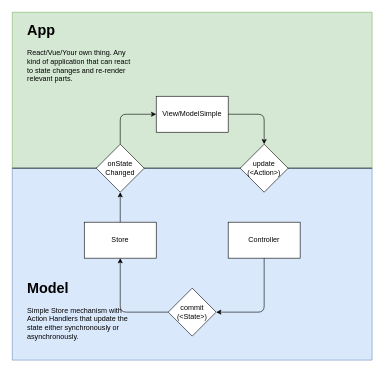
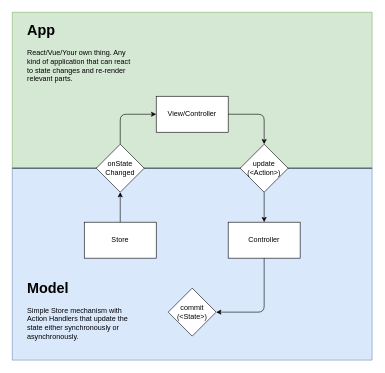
  <mxCell id="0" />
  <mxCell id="1" parent="0" />
  <mxCell id="2" value="" style="verticalLabelPosition=bottom;verticalAlign=top;html=1;shape=mxgraph.basic.rect;fillColor=#d5e8d4;fillColor2=none;strokeColor=#82b366;strokeWidth=1;size=20;indent=5;" vertex="1" parent="1"><mxGeometry width="600" height="260" as="geometry" x="20" y="20" /></mxCell>
  <mxCell id="3" value="" style="verticalLabelPosition=bottom;verticalAlign=top;html=1;shape=mxgraph.basic.rect;fillColor=#dae8fc;fillColor2=none;strokeColor=#6c8ebf;strokeWidth=1;size=20;indent=5;" vertex="1" parent="1"><mxGeometry y="280" width="600" height="320" as="geometry" x="20" /></mxCell>
  <mxCell id="4" value="" style="endArrow=none;html=1;" edge="1" parent="1"><mxGeometry width="50" height="50" relative="1" as="geometry"><mxPoint y="280" as="sourcePoint" x="20" /><mxPoint x="620" y="280" as="targetPoint" /></mxGeometry></mxCell>
- <mxCell id="5" value="View/ModelSimple" style="rounded=0;whiteSpace=wrap;html=1;" vertex="1" parent="1"><mxGeometry x="260" y="160" width="120" height="60" as="geometry" /></mxCell>
+ <mxCell id="5" value="View/Controller" style="rounded=0;whiteSpace=wrap;html=1;" vertex="1" parent="1"><mxGeometry x="260" y="160" width="120" height="60" as="geometry" /></mxCell>
  <mxCell id="6" value="Controller" style="rounded=0;whiteSpace=wrap;html=1;" vertex="1" parent="1"><mxGeometry x="380" y="370" width="120" height="60" as="geometry" /></mxCell>
  <mxCell id="7" value="" style="endArrow=classic;html=1;exitX=1;exitY=0.5;exitDx=0;exitDy=0;entryX=0.5;entryY=0;entryDx=0;entryDy=0;edgeStyle=orthogonalEdgeStyle;" edge="1" parent="1" source="5" target="8"><mxGeometry width="50" height="50" relative="1" as="geometry"><mxPoint x="450" y="210" as="sourcePoint" /><mxPoint x="500" y="160" as="targetPoint" /></mxGeometry></mxCell>
  <mxCell id="8" value="update&lt;br&gt;(&amp;lt;Action&amp;gt;)" style="rhombus;whiteSpace=wrap;html=1;" vertex="1" parent="1"><mxGeometry x="400" y="240" width="80" height="80" as="geometry" /></mxCell>
+ <mxCell id="9" value="" style="endArrow=classic;html=1;exitX=0.5;exitY=1;exitDx=0;exitDy=0;entryX=0.5;entryY=0;entryDx=0;entryDy=0;" edge="1" parent="1" source="8" target="6"><mxGeometry width="50" height="50" relative="1" as="geometry"><mxPoint x="570" y="360" as="sourcePoint" /><mxPoint x="620" y="310" as="targetPoint" /></mxGeometry></mxCell>
  <mxCell id="10" value="commit&lt;br&gt;(&amp;lt;State&amp;gt;)" style="rhombus;whiteSpace=wrap;html=1;" vertex="1" parent="1"><mxGeometry x="280" y="480" width="80" height="80" as="geometry" /></mxCell>
  <mxCell id="11" value="" style="endArrow=classic;html=1;exitX=0.5;exitY=1;exitDx=0;exitDy=0;entryX=1;entryY=0.5;entryDx=0;entryDy=0;edgeStyle=orthogonalEdgeStyle;" edge="1" parent="1" source="6" target="10"><mxGeometry width="50" height="50" relative="1" as="geometry"><mxPoint x="490" y="530" as="sourcePoint" /><mxPoint x="540" y="480" as="targetPoint" /></mxGeometry></mxCell>
  <mxCell id="12" value="Store" style="rounded=0;whiteSpace=wrap;html=1;" vertex="1" parent="1"><mxGeometry x="140" y="370" width="120" height="60" as="geometry" /></mxCell>
- <mxCell id="13" value="" style="endArrow=classic;html=1;exitX=0;exitY=0.5;exitDx=0;exitDy=0;entryX=0.5;entryY=1;entryDx=0;entryDy=0;edgeStyle=orthogonalEdgeStyle;" edge="1" parent="1" source="10" target="12"><mxGeometry width="50" height="50" relative="1" as="geometry"><mxPoint x="210" y="540" as="sourcePoint" /><mxPoint x="260" y="490" as="targetPoint" /></mxGeometry></mxCell>
  <mxCell id="14" value="" style="endArrow=classic;html=1;exitX=0.5;exitY=0;exitDx=0;exitDy=0;entryX=0.5;entryY=1;entryDx=0;entryDy=0;" edge="1" parent="1" source="12" target="15"><mxGeometry width="50" height="50" relative="1" as="geometry"><mxPoint x="210" y="350" as="sourcePoint" /><mxPoint x="260" y="300" as="targetPoint" /></mxGeometry></mxCell>
  <mxCell id="15" value="onState&lt;br&gt;Changed" style="rhombus;whiteSpace=wrap;html=1;" vertex="1" parent="1"><mxGeometry x="160" y="240" width="80" height="80" as="geometry" /></mxCell>
  <mxCell id="16" value="" style="endArrow=classic;html=1;exitX=0.5;exitY=0;exitDx=0;exitDy=0;entryX=0;entryY=0.5;entryDx=0;entryDy=0;edgeStyle=orthogonalEdgeStyle;" edge="1" parent="1" source="15" target="5"><mxGeometry width="50" height="50" relative="1" as="geometry"><mxPoint x="130" y="240" as="sourcePoint" /><mxPoint x="180" y="190" as="targetPoint" /></mxGeometry></mxCell>
  <mxCell id="17" value="&lt;h1&gt;Model&lt;/h1&gt;&lt;p&gt;Simple Store mechanism with Action Handlers that update the state either synchronously or asynchronously.&lt;/p&gt;" style="text;html=1;strokeColor=none;fillColor=none;spacing=5;spacingTop=-20;whiteSpace=wrap;overflow=hidden;rounded=0;" vertex="1" parent="1"><mxGeometry x="40" y="460" width="190" height="120" as="geometry" /></mxCell>
  <mxCell id="18" value="&lt;h1&gt;App&lt;/h1&gt;&lt;p&gt;React/Vue/Your own thing. Any kind of application that can react to state changes and re-render relevant parts.&lt;/p&gt;" style="text;html=1;strokeColor=none;fillColor=none;spacing=5;spacingTop=-20;whiteSpace=wrap;overflow=hidden;rounded=0;" vertex="1" parent="1"><mxGeometry x="40" y="30" width="190" height="150" as="geometry" /></mxCell>
